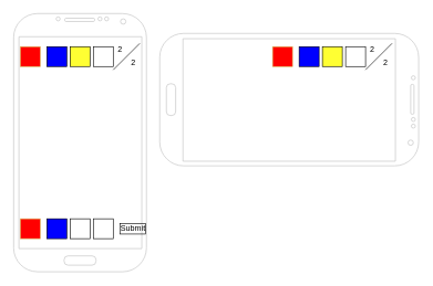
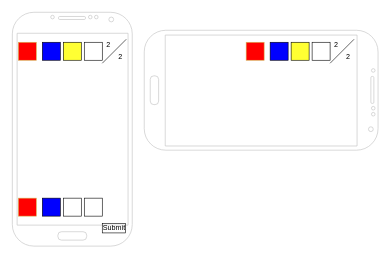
  <mxCell id="0" />
  <mxCell id="1" parent="0" />
  <mxCell id="2" value="" style="verticalLabelPosition=bottom;verticalAlign=top;html=1;shadow=0;dashed=0;strokeWidth=1;shape=mxgraph.android.phone2;strokeColor=#c0c0c0;" parent="1" vertex="1"><mxGeometry x="20" width="200" height="390" as="geometry" y="20" /></mxCell>
  <mxCell id="3" value="" style="rounded=0;whiteSpace=wrap;html=1;strokeColor=#d6b656;fillColor=#FF0000;" parent="1" vertex="1"><mxGeometry x="30" y="330" width="30" height="30" as="geometry" /></mxCell>
  <mxCell id="4" value="" style="rounded=0;whiteSpace=wrap;html=1;fillColor=#0000FF;" parent="1" vertex="1"><mxGeometry x="70" y="330" width="30" height="30" as="geometry" /></mxCell>
  <mxCell id="5" value="" style="rounded=0;whiteSpace=wrap;html=1;" parent="1" vertex="1"><mxGeometry x="105" y="330" width="30" height="30" as="geometry" /></mxCell>
  <mxCell id="6" value="" style="rounded=0;whiteSpace=wrap;html=1;" parent="1" vertex="1"><mxGeometry x="140" y="330" width="30" height="30" as="geometry" /></mxCell>
  <mxCell id="7" value="" style="rounded=0;whiteSpace=wrap;html=1;strokeColor=#d6b656;fillColor=#FF0000;" parent="1" vertex="1"><mxGeometry x="30" y="70" width="30" height="30" as="geometry" /></mxCell>
  <mxCell id="8" value="" style="rounded=0;whiteSpace=wrap;html=1;fillColor=#0000FF;" parent="1" vertex="1"><mxGeometry x="70" y="70" width="30" height="30" as="geometry" /></mxCell>
  <mxCell id="9" value="" style="rounded=0;whiteSpace=wrap;html=1;fillColor=#FFFF33;" parent="1" vertex="1"><mxGeometry x="105" y="70" width="30" height="30" as="geometry" /></mxCell>
  <mxCell id="10" value="" style="rounded=0;whiteSpace=wrap;html=1;" parent="1" vertex="1"><mxGeometry x="140" y="70" width="30" height="30" as="geometry" /></mxCell>
  <mxCell id="11" value="" style="endArrow=none;html=1;" parent="1" edge="1"><mxGeometry width="50" height="50" relative="1" as="geometry"><mxPoint x="170" y="105" as="sourcePoint" /><mxPoint x="210" y="65" as="targetPoint" /></mxGeometry></mxCell>
  <mxCell id="12" value="2" style="text;html=1;align=center;verticalAlign=middle;resizable=0;points=[];autosize=1;" parent="1" vertex="1"><mxGeometry x="170" y="65" width="20" height="20" as="geometry" /></mxCell>
  <mxCell id="13" value="2" style="text;html=1;align=center;verticalAlign=middle;resizable=0;points=[];autosize=1;" parent="1" vertex="1"><mxGeometry x="190" y="85" width="20" height="20" as="geometry" /></mxCell>
- <mxCell id="14" value="Submit" style="text;html=1;strokeColor=none;fillColor=none;align=center;verticalAlign=middle;whiteSpace=wrap;rounded=0;strokeWidth=1;perimeterSpacing=0;labelBorderColor=#000000;" vertex="1" parent="1"><mxGeometry x="180" y="335" width="40" height="20" as="geometry" /></mxCell>
+ <mxCell id="14" value="Submit" style="text;html=1;strokeColor=none;fillColor=none;align=center;verticalAlign=middle;whiteSpace=wrap;rounded=0;strokeWidth=1;perimeterSpacing=0;labelBorderColor=#000000;" vertex="1" parent="1"><mxGeometry x="170" y="370" width="40" height="20" as="geometry" /></mxCell>
  <mxCell id="15" value="" style="verticalLabelPosition=bottom;verticalAlign=top;html=1;shadow=0;dashed=0;strokeWidth=1;shape=mxgraph.android.phone2;strokeColor=#c0c0c0;direction=south;" vertex="1" parent="1"><mxGeometry x="240" y="50" width="390" height="200" as="geometry" /></mxCell>
  <mxCell id="16" value="" style="rounded=0;whiteSpace=wrap;html=1;strokeColor=#d6b656;fillColor=#FF0000;" vertex="1" parent="1"><mxGeometry x="410" y="70" width="30" height="30" as="geometry" /></mxCell>
  <mxCell id="17" value="" style="rounded=0;whiteSpace=wrap;html=1;fillColor=#0000FF;" vertex="1" parent="1"><mxGeometry x="450" y="70" width="30" height="30" as="geometry" /></mxCell>
  <mxCell id="18" value="" style="rounded=0;whiteSpace=wrap;html=1;fillColor=#FFFF33;" vertex="1" parent="1"><mxGeometry x="485" y="70" width="30" height="30" as="geometry" /></mxCell>
  <mxCell id="19" value="" style="rounded=0;whiteSpace=wrap;html=1;" vertex="1" parent="1"><mxGeometry x="520" y="70" width="30" height="30" as="geometry" /></mxCell>
  <mxCell id="20" value="" style="endArrow=none;html=1;" edge="1" parent="1"><mxGeometry width="50" height="50" relative="1" as="geometry"><mxPoint x="550" y="105" as="sourcePoint" /><mxPoint x="590" y="65" as="targetPoint" /></mxGeometry></mxCell>
  <mxCell id="21" value="2" style="text;html=1;align=center;verticalAlign=middle;resizable=0;points=[];autosize=1;" vertex="1" parent="1"><mxGeometry x="550" y="65" width="20" height="20" as="geometry" /></mxCell>
  <mxCell id="22" value="2" style="text;html=1;align=center;verticalAlign=middle;resizable=0;points=[];autosize=1;" vertex="1" parent="1"><mxGeometry x="570" y="85" width="20" height="20" as="geometry" /></mxCell>
